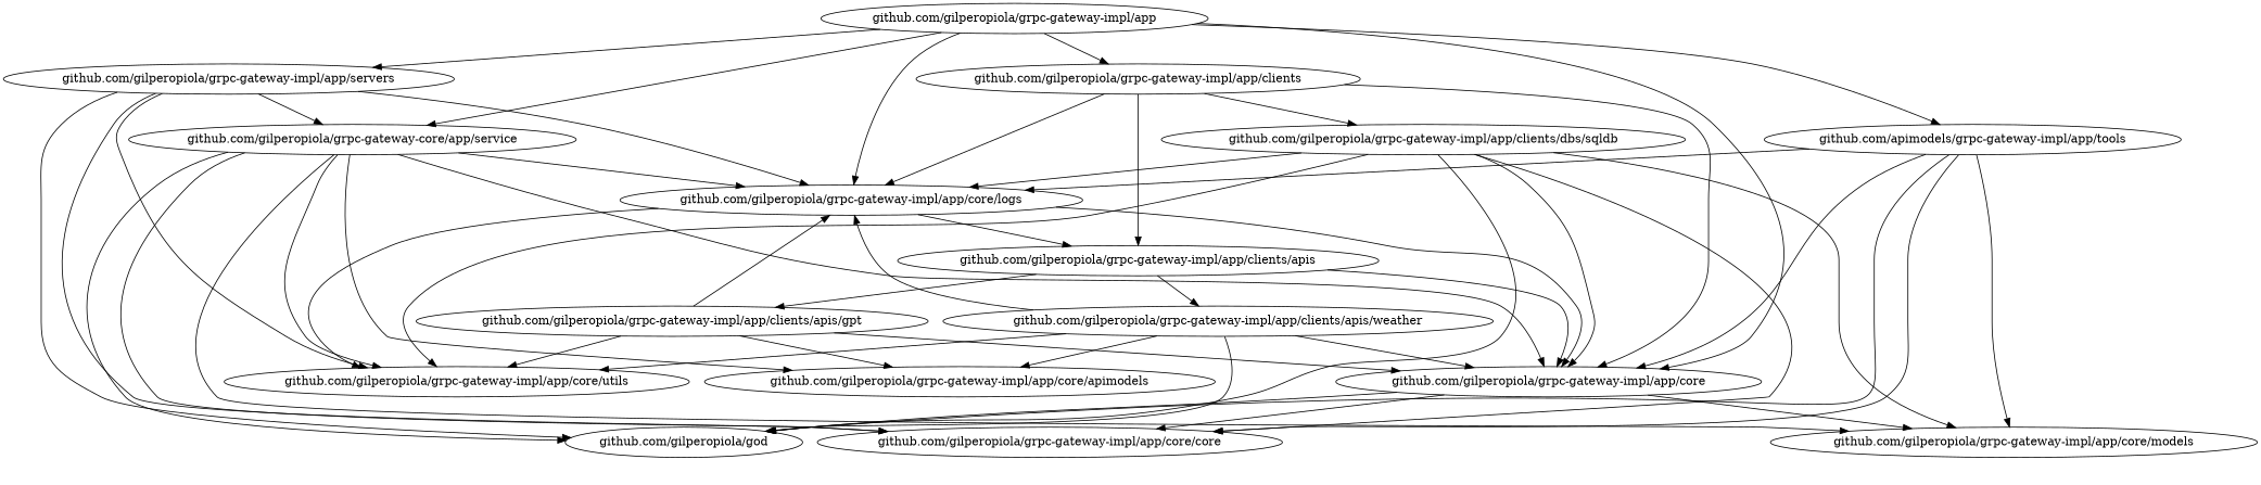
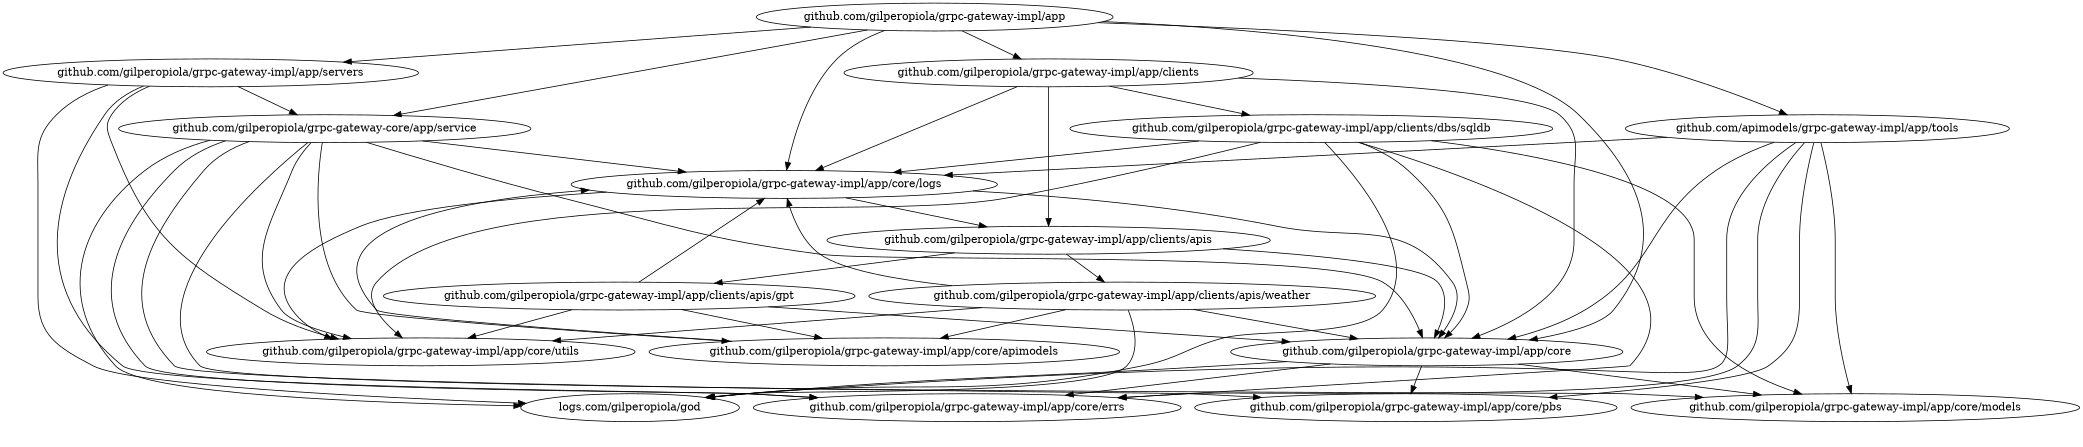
  digraph {
    "github.com/gilperopiola/grpc-gateway-impl/app"
    "github.com/gilperopiola/grpc-gateway-impl/app/clients"
    "github.com/gilperopiola/grpc-gateway-impl/app/core"
    "github.com/gilperopiola/grpc-gateway-impl/app/core/logs"
    "github.com/gilperopiola/grpc-gateway-impl/app/servers"
    n6 [label="github.com/gilperopiola/grpc-gateway-core/app/service"]
    n7 [label="github.com/apimodels/grpc-gateway-impl/app/tools"]
    "github.com/gilperopiola/grpc-gateway-impl/app/clients/apis"
    "github.com/gilperopiola/grpc-gateway-impl/app/clients/dbs/sqldb"
-   "github.com/gilperopiola/god"
-   "github.com/gilperopiola/grpc-gateway-impl/app/core/errs" [label="github.com/gilperopiola/grpc-gateway-impl/app/core/core"]
+   "github.com/gilperopiola/god" [label="logs.com/gilperopiola/god"]
+   "github.com/gilperopiola/grpc-gateway-impl/app/core/errs"
    "github.com/gilperopiola/grpc-gateway-impl/app/core/models"
+   "github.com/gilperopiola/grpc-gateway-impl/app/core/pbs"
    "github.com/gilperopiola/grpc-gateway-impl/app/core/utils"
    "github.com/gilperopiola/grpc-gateway-impl/app/core/apimodels"
    "github.com/gilperopiola/grpc-gateway-impl/app/clients/apis/gpt"
    "github.com/gilperopiola/grpc-gateway-impl/app/clients/apis/weather"
    "github.com/gilperopiola/grpc-gateway-impl/app" -> "github.com/gilperopiola/grpc-gateway-impl/app/clients"
    "github.com/gilperopiola/grpc-gateway-impl/app" -> "github.com/gilperopiola/grpc-gateway-impl/app/core"
    "github.com/gilperopiola/grpc-gateway-impl/app" -> "github.com/gilperopiola/grpc-gateway-impl/app/core/logs"
    "github.com/gilperopiola/grpc-gateway-impl/app" -> "github.com/gilperopiola/grpc-gateway-impl/app/servers"
    "github.com/gilperopiola/grpc-gateway-impl/app" -> n6
    "github.com/gilperopiola/grpc-gateway-impl/app" -> n7
    "github.com/gilperopiola/grpc-gateway-impl/app/clients" -> "github.com/gilperopiola/grpc-gateway-impl/app/core"
    "github.com/gilperopiola/grpc-gateway-impl/app/clients" -> "github.com/gilperopiola/grpc-gateway-impl/app/core/logs"
    "github.com/gilperopiola/grpc-gateway-impl/app/clients" -> "github.com/gilperopiola/grpc-gateway-impl/app/clients/apis"
    "github.com/gilperopiola/grpc-gateway-impl/app/clients" -> "github.com/gilperopiola/grpc-gateway-impl/app/clients/dbs/sqldb"
    "github.com/gilperopiola/grpc-gateway-impl/app/core" -> "github.com/gilperopiola/god"
    "github.com/gilperopiola/grpc-gateway-impl/app/core" -> "github.com/gilperopiola/grpc-gateway-impl/app/core/errs"
    "github.com/gilperopiola/grpc-gateway-impl/app/core" -> "github.com/gilperopiola/grpc-gateway-impl/app/core/models"
+   "github.com/gilperopiola/grpc-gateway-impl/app/core" -> "github.com/gilperopiola/grpc-gateway-impl/app/core/pbs"
    "github.com/gilperopiola/grpc-gateway-impl/app/core/logs" -> "github.com/gilperopiola/grpc-gateway-impl/app/core"
    "github.com/gilperopiola/grpc-gateway-impl/app/core/logs" -> "github.com/gilperopiola/grpc-gateway-impl/app/clients/apis"
    "github.com/gilperopiola/grpc-gateway-impl/app/core/logs" -> "github.com/gilperopiola/grpc-gateway-impl/app/core/utils"
-   "github.com/gilperopiola/grpc-gateway-impl/app/servers" -> "github.com/gilperopiola/grpc-gateway-impl/app/core/logs"
+   "github.com/gilperopiola/grpc-gateway-impl/app/core/apimodels" -> "github.com/gilperopiola/grpc-gateway-impl/app/core/logs"
    "github.com/gilperopiola/grpc-gateway-impl/app/servers" -> n6
    "github.com/gilperopiola/grpc-gateway-impl/app/servers" -> "github.com/gilperopiola/god"
    "github.com/gilperopiola/grpc-gateway-impl/app/servers" -> "github.com/gilperopiola/grpc-gateway-impl/app/core/errs"
    "github.com/gilperopiola/grpc-gateway-impl/app/servers" -> "github.com/gilperopiola/grpc-gateway-impl/app/core/utils"
    n6 -> "github.com/gilperopiola/grpc-gateway-impl/app/core"
    n6 -> "github.com/gilperopiola/grpc-gateway-impl/app/core/logs"
    n6 -> "github.com/gilperopiola/god"
    n6 -> "github.com/gilperopiola/grpc-gateway-impl/app/core/errs"
    n6 -> "github.com/gilperopiola/grpc-gateway-impl/app/core/models"
+   n6 -> "github.com/gilperopiola/grpc-gateway-impl/app/core/pbs"
    n6 -> "github.com/gilperopiola/grpc-gateway-impl/app/core/utils"
    n6 -> "github.com/gilperopiola/grpc-gateway-impl/app/core/apimodels"
    n7 -> "github.com/gilperopiola/grpc-gateway-impl/app/core"
    n7 -> "github.com/gilperopiola/grpc-gateway-impl/app/core/logs"
    n7 -> "github.com/gilperopiola/god"
    n7 -> "github.com/gilperopiola/grpc-gateway-impl/app/core/errs"
    n7 -> "github.com/gilperopiola/grpc-gateway-impl/app/core/models"
+   n7 -> "github.com/gilperopiola/grpc-gateway-impl/app/core/pbs"
    "github.com/gilperopiola/grpc-gateway-impl/app/clients/apis" -> "github.com/gilperopiola/grpc-gateway-impl/app/core"
    "github.com/gilperopiola/grpc-gateway-impl/app/clients/apis" -> "github.com/gilperopiola/grpc-gateway-impl/app/clients/apis/gpt"
    "github.com/gilperopiola/grpc-gateway-impl/app/clients/apis" -> "github.com/gilperopiola/grpc-gateway-impl/app/clients/apis/weather"
    "github.com/gilperopiola/grpc-gateway-impl/app/clients/dbs/sqldb" -> "github.com/gilperopiola/grpc-gateway-impl/app/core"
    "github.com/gilperopiola/grpc-gateway-impl/app/clients/dbs/sqldb" -> "github.com/gilperopiola/grpc-gateway-impl/app/core/logs"
    "github.com/gilperopiola/grpc-gateway-impl/app/clients/dbs/sqldb" -> "github.com/gilperopiola/god"
    "github.com/gilperopiola/grpc-gateway-impl/app/clients/dbs/sqldb" -> "github.com/gilperopiola/grpc-gateway-impl/app/core/errs"
    "github.com/gilperopiola/grpc-gateway-impl/app/clients/dbs/sqldb" -> "github.com/gilperopiola/grpc-gateway-impl/app/core/models"
    "github.com/gilperopiola/grpc-gateway-impl/app/clients/dbs/sqldb" -> "github.com/gilperopiola/grpc-gateway-impl/app/core/utils"
    "github.com/gilperopiola/grpc-gateway-impl/app/clients/apis/gpt" -> "github.com/gilperopiola/grpc-gateway-impl/app/core"
    "github.com/gilperopiola/grpc-gateway-impl/app/clients/apis/gpt" -> "github.com/gilperopiola/grpc-gateway-impl/app/core/logs"
    "github.com/gilperopiola/grpc-gateway-impl/app/clients/apis/gpt" -> "github.com/gilperopiola/grpc-gateway-impl/app/core/utils"
    "github.com/gilperopiola/grpc-gateway-impl/app/clients/apis/gpt" -> "github.com/gilperopiola/grpc-gateway-impl/app/core/apimodels"
    "github.com/gilperopiola/grpc-gateway-impl/app/clients/apis/weather" -> "github.com/gilperopiola/grpc-gateway-impl/app/core"
    "github.com/gilperopiola/grpc-gateway-impl/app/clients/apis/weather" -> "github.com/gilperopiola/grpc-gateway-impl/app/core/logs"
    "github.com/gilperopiola/grpc-gateway-impl/app/clients/apis/weather" -> "github.com/gilperopiola/god"
    "github.com/gilperopiola/grpc-gateway-impl/app/clients/apis/weather" -> "github.com/gilperopiola/grpc-gateway-impl/app/core/utils"
    "github.com/gilperopiola/grpc-gateway-impl/app/clients/apis/weather" -> "github.com/gilperopiola/grpc-gateway-impl/app/core/apimodels"
  }
